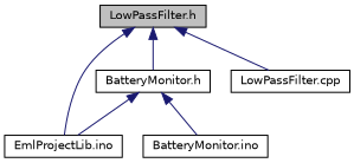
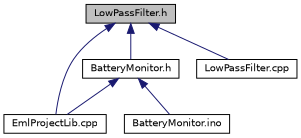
  digraph {
    node [color=black fillcolor=white fontname=Helvetica fontsize=10 shape=record style=filled]
    edge [color=midnightblue dir=back fontname=Helvetica fontsize=10 labelfontname=Helvetica labelfontsize=10 style=solid]
    n1 [fillcolor=grey75 fontcolor=black height=0.2 label="LowPassFilter.h" width=0.4]
    n2 [height=0.2 label="BatteryMonitor.h" width=0.4]
-   n3 [height=0.2 label="EmlProjectLib.ino" width=0.4]
+   n3 [height=0.2 label="EmlProjectLib.cpp" width=0.4]
    n4 [height=0.2 label="LowPassFilter.cpp" width=0.4]
    n5 [height=0.2 label="BatteryMonitor.ino" width=0.4]
    n1 -> n2
    n1 -> n3
    n1 -> n4
    n2 -> n3
    n2 -> n5
  }
